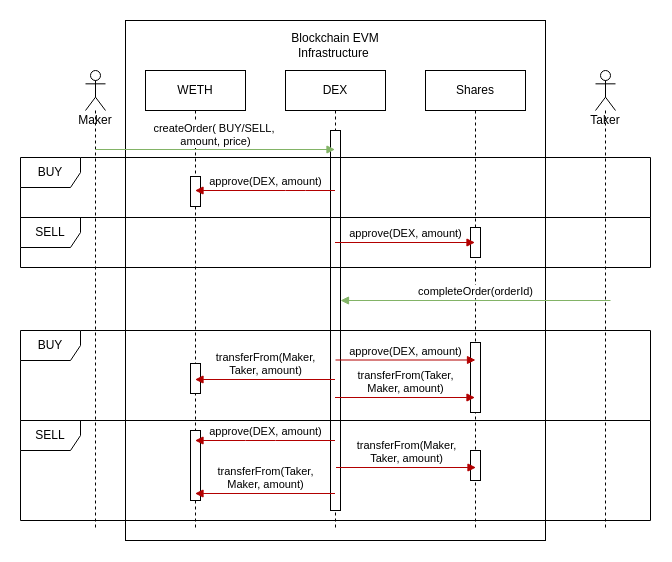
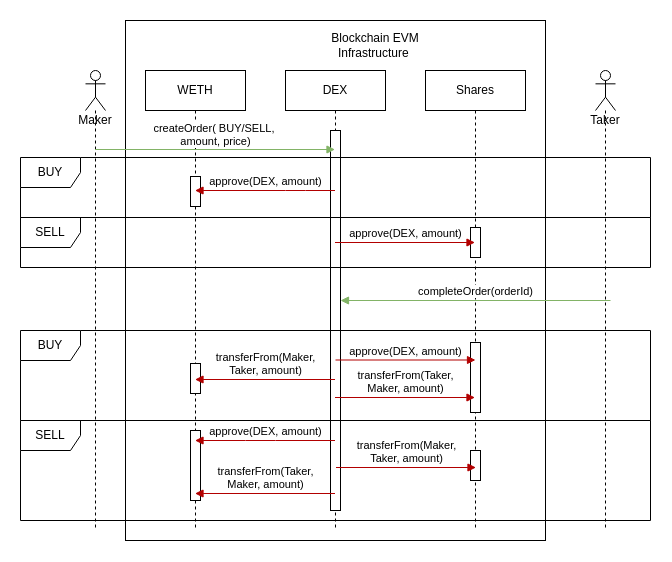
  <mxCell id="0" />
  <mxCell id="1" parent="0" />
  <mxCell id="2" value="" style="rounded=0;whiteSpace=wrap;html=1;" vertex="1" parent="1"><mxGeometry x="125" y="20" width="420" height="520" as="geometry" /></mxCell>
  <mxCell id="3" value="Shares" style="shape=umlLifeline;perimeter=lifelinePerimeter;whiteSpace=wrap;html=1;container=1;collapsible=0;recursiveResize=0;outlineConnect=0;" vertex="1" parent="1"><mxGeometry x="425" y="70" width="100" height="460" as="geometry" /></mxCell>
  <mxCell id="4" value="" style="html=1;points=[];perimeter=orthogonalPerimeter;" vertex="1" parent="3"><mxGeometry x="45" y="157" width="10" height="30" as="geometry" /></mxCell>
  <mxCell id="5" value="" style="html=1;points=[];perimeter=orthogonalPerimeter;" vertex="1" parent="1"><mxGeometry x="470" y="450" width="10" height="30" as="geometry" /></mxCell>
  <mxCell id="6" value="DEX" style="shape=umlLifeline;perimeter=lifelinePerimeter;whiteSpace=wrap;html=1;container=1;collapsible=0;recursiveResize=0;outlineConnect=0;" vertex="1" parent="1"><mxGeometry x="285" y="70" width="100" height="460" as="geometry" /></mxCell>
  <mxCell id="7" value="completeOrder(orderId)" style="html=1;verticalAlign=bottom;endArrow=block;rounded=0;fillColor=#d5e8d4;strokeColor=#82b366;" edge="1" parent="6"><mxGeometry width="80" relative="1" as="geometry"><mxPoint x="325" y="230" as="sourcePoint" /><mxPoint x="55" y="230" as="targetPoint" /><Array as="points"><mxPoint x="296.5" y="230" /></Array><mxPoint as="offset" /></mxGeometry></mxCell>
  <mxCell id="8" value="" style="html=1;points=[];perimeter=orthogonalPerimeter;" vertex="1" parent="1"><mxGeometry x="330" y="130" width="10" height="380" as="geometry" /></mxCell>
  <mxCell id="9" value="SELL" style="shape=umlFrame;whiteSpace=wrap;html=1;" vertex="1" parent="1"><mxGeometry x="20" y="217" width="630" height="50" as="geometry" /></mxCell>
  <mxCell id="10" value="BUY" style="shape=umlFrame;whiteSpace=wrap;html=1;" vertex="1" parent="1"><mxGeometry x="20" y="157" width="630" height="60" as="geometry" /></mxCell>
  <mxCell id="11" value="Taker" style="shape=umlLifeline;participant=umlActor;perimeter=lifelinePerimeter;whiteSpace=wrap;html=1;container=1;collapsible=0;recursiveResize=0;verticalAlign=top;spacingTop=36;outlineConnect=0;size=40;" vertex="1" parent="1"><mxGeometry x="595" y="70" width="20" height="460" as="geometry" /></mxCell>
  <mxCell id="12" value="Maker" style="shape=umlLifeline;participant=umlActor;perimeter=lifelinePerimeter;whiteSpace=wrap;html=1;container=1;collapsible=0;recursiveResize=0;verticalAlign=top;spacingTop=36;outlineConnect=0;" vertex="1" parent="1"><mxGeometry x="85" y="70" width="20" height="460" as="geometry" /></mxCell>
  <mxCell id="13" value="WETH" style="shape=umlLifeline;perimeter=lifelinePerimeter;whiteSpace=wrap;html=1;container=1;collapsible=0;recursiveResize=0;outlineConnect=0;" vertex="1" parent="1"><mxGeometry x="145" y="70" width="100" height="460" as="geometry" /></mxCell>
  <mxCell id="14" value="" style="html=1;points=[];perimeter=orthogonalPerimeter;" vertex="1" parent="13"><mxGeometry x="45" y="106" width="10" height="30" as="geometry" /></mxCell>
  <mxCell id="15" value="" style="html=1;points=[];perimeter=orthogonalPerimeter;" vertex="1" parent="13"><mxGeometry x="45" y="293" width="10" height="30" as="geometry" /></mxCell>
  <mxCell id="16" value="" style="html=1;points=[];perimeter=orthogonalPerimeter;" vertex="1" parent="13"><mxGeometry x="45" y="360" width="10" height="70" as="geometry" /></mxCell>
  <mxCell id="17" value="createOrder(&amp;nbsp;BUY/SELL,&amp;nbsp;&lt;br&gt;amount, price)" style="html=1;verticalAlign=bottom;endArrow=block;rounded=0;fillColor=#d5e8d4;strokeColor=#82b366;startArrow=none;" edge="1" parent="1" source="8"><mxGeometry x="0.362" y="-1" width="80" relative="1" as="geometry"><mxPoint x="94.5" y="149" as="sourcePoint" /><mxPoint x="334.5" y="149" as="targetPoint" /><Array as="points"><mxPoint x="145" y="149" /></Array><mxPoint as="offset" /></mxGeometry></mxCell>
  <mxCell id="18" value="approve(DEX, amount)" style="html=1;verticalAlign=bottom;endArrow=block;rounded=0;fillColor=#e51400;strokeColor=#B20000;" edge="1" parent="1" source="6" target="13"><mxGeometry width="80" relative="1" as="geometry"><mxPoint x="335" y="230" as="sourcePoint" /><mxPoint x="415" y="230" as="targetPoint" /><Array as="points"><mxPoint x="305" y="190" /><mxPoint x="285" y="190" /></Array></mxGeometry></mxCell>
  <mxCell id="19" value="approve(DEX, amount)" style="html=1;verticalAlign=bottom;endArrow=block;rounded=0;fillColor=#e51400;strokeColor=#B20000;" edge="1" parent="1"><mxGeometry width="80" relative="1" as="geometry"><mxPoint x="334.5" y="242" as="sourcePoint" /><mxPoint x="474.5" y="242" as="targetPoint" /></mxGeometry></mxCell>
  <mxCell id="20" value="BUY" style="shape=umlFrame;whiteSpace=wrap;html=1;" vertex="1" parent="1"><mxGeometry x="20" y="330" width="630" height="90" as="geometry" /></mxCell>
  <mxCell id="21" value="SELL" style="shape=umlFrame;whiteSpace=wrap;html=1;" vertex="1" parent="1"><mxGeometry x="20" y="420" width="630" height="100" as="geometry" /></mxCell>
- <mxCell id="22" value="Blockchain EVM Infrastructure&amp;nbsp;" style="text;html=1;strokeColor=none;fillColor=none;align=center;verticalAlign=middle;whiteSpace=wrap;rounded=0;" vertex="1" parent="1"><mxGeometry x="270" y="30" width="130" height="30" as="geometry" /></mxCell>
+ <mxCell id="22" value="Blockchain EVM Infrastructure&amp;nbsp;" style="text;html=1;strokeColor=none;fillColor=none;align=center;verticalAlign=middle;whiteSpace=wrap;rounded=0;" vertex="1" parent="1"><mxGeometry x="310" y="30" width="130" height="30" as="geometry" /></mxCell>
  <mxCell id="23" value="approve(DEX, amount)" style="html=1;verticalAlign=bottom;endArrow=block;rounded=0;fillColor=#e51400;strokeColor=#B20000;" edge="1" parent="1"><mxGeometry width="80" relative="1" as="geometry"><mxPoint x="334.5" y="440" as="sourcePoint" /><mxPoint x="194.5" y="440" as="targetPoint" /><Array as="points"><mxPoint x="335" y="440" /><mxPoint x="275" y="440" /><mxPoint x="245" y="440" /></Array></mxGeometry></mxCell>
  <mxCell id="24" value="transferFrom(Maker, &lt;br&gt;Taker, amount)" style="html=1;verticalAlign=bottom;endArrow=block;rounded=0;fillColor=#e51400;strokeColor=#B20000;" edge="1" parent="1"><mxGeometry width="80" relative="1" as="geometry"><mxPoint x="334.5" y="379" as="sourcePoint" /><mxPoint x="194.5" y="379" as="targetPoint" /></mxGeometry></mxCell>
  <mxCell id="25" value="transferFrom(Taker, &lt;br&gt;Maker, amount)" style="html=1;verticalAlign=bottom;endArrow=block;rounded=0;fillColor=#e51400;strokeColor=#B20000;" edge="1" parent="1"><mxGeometry width="80" relative="1" as="geometry"><mxPoint x="334.5" y="493" as="sourcePoint" /><mxPoint x="194.5" y="493" as="targetPoint" /></mxGeometry></mxCell>
  <mxCell id="26" value="transferFrom(Maker, &lt;br&gt;Taker, amount)" style="html=1;verticalAlign=bottom;endArrow=block;rounded=0;fillColor=#e51400;strokeColor=#B20000;" edge="1" parent="1"><mxGeometry width="80" relative="1" as="geometry"><mxPoint x="335.5" y="467" as="sourcePoint" /><mxPoint x="475.5" y="467" as="targetPoint" /></mxGeometry></mxCell>
  <mxCell id="27" value="" style="html=1;verticalAlign=bottom;endArrow=none;rounded=0;fillColor=#d5e8d4;strokeColor=#82b366;" edge="1" parent="1" target="8"><mxGeometry width="80" relative="1" as="geometry"><mxPoint x="94.5" y="149" as="sourcePoint" /><mxPoint x="334.5" y="149" as="targetPoint" /><Array as="points" /><mxPoint as="offset" /></mxGeometry></mxCell>
  <mxCell id="28" value="" style="html=1;points=[];perimeter=orthogonalPerimeter;" vertex="1" parent="1"><mxGeometry x="470" y="342" width="10" height="70" as="geometry" /></mxCell>
  <mxCell id="29" value="approve(DEX, amount)" style="html=1;verticalAlign=bottom;endArrow=block;rounded=0;fillColor=#e51400;strokeColor=#B20000;" edge="1" parent="1"><mxGeometry width="80" relative="1" as="geometry"><mxPoint x="335" y="359.5" as="sourcePoint" /><mxPoint x="475" y="359.5" as="targetPoint" /></mxGeometry></mxCell>
  <mxCell id="30" value="transferFrom(Taker, &lt;br&gt;Maker, amount)" style="html=1;verticalAlign=bottom;endArrow=block;rounded=0;fillColor=#e51400;strokeColor=#B20000;" edge="1" parent="1"><mxGeometry width="80" relative="1" as="geometry"><mxPoint x="334.5" y="397" as="sourcePoint" /><mxPoint x="474.5" y="397" as="targetPoint" /></mxGeometry></mxCell>
